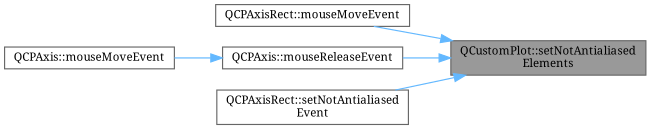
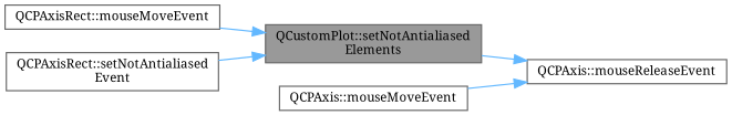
  digraph {
    fontname="Noto Serif"
    rankdir=RL
    node [color=grey40 fillcolor=white fontname="Noto Serif" fontsize=10 shape=box style=filled]
    edge [color=steelblue1 dir=back fontname="Noto Serif" fontsize=10 labelfontname=Helvetica labelfontsize=10 style=solid]
    n1 [color=gray40 fillcolor=grey60 fontcolor=black height=0.2 label="QCustomPlot::setNotAntialiased\lElements" width=0.4]
    n2 [height=0.2 label="QCPAxisRect::mouseMoveEvent" width=0.4]
    n3 [height=0.2 label="QCPAxis::mouseReleaseEvent" width=0.4]
    n4 [height=0.2 label="QCPAxisRect::setNotAntialiased\lEvent" width=0.4]
    n5 [height=0.2 label="QCPAxis::mouseMoveEvent" width=0.4]
    n1 -> n2
-   n1 -> n3
+   n3 -> n1
    n1 -> n4
    n3 -> n5
  }
